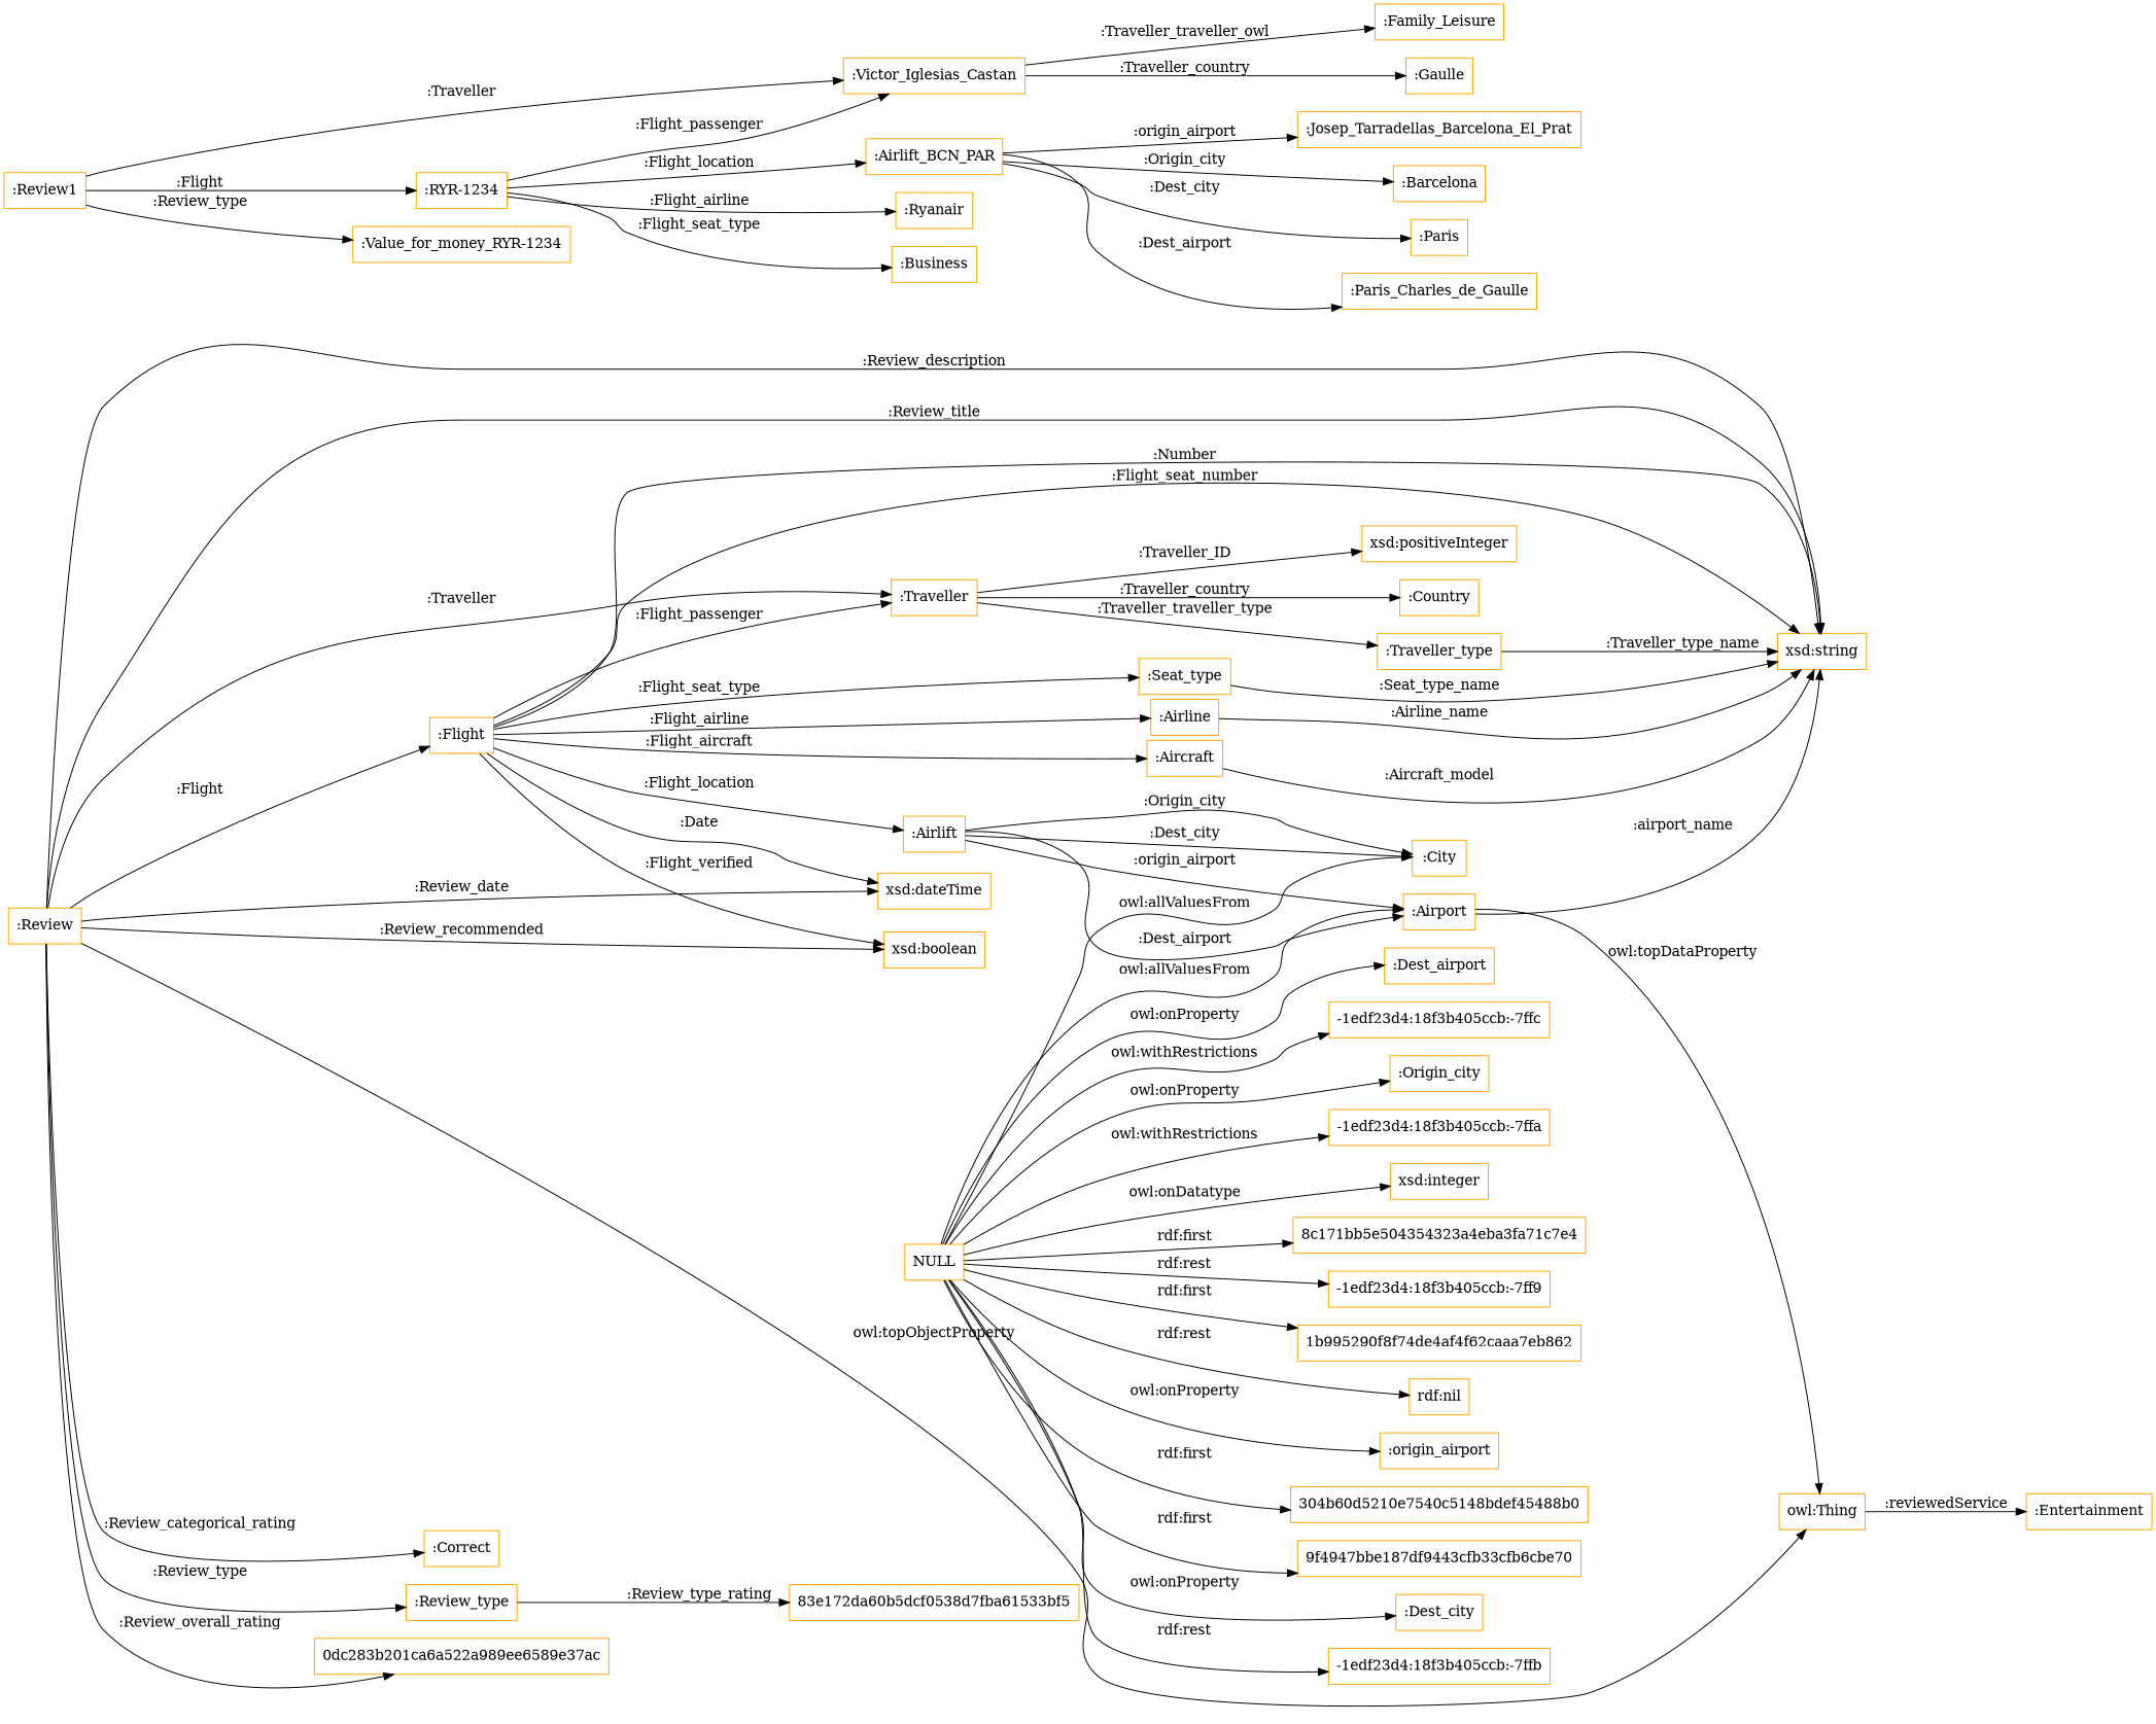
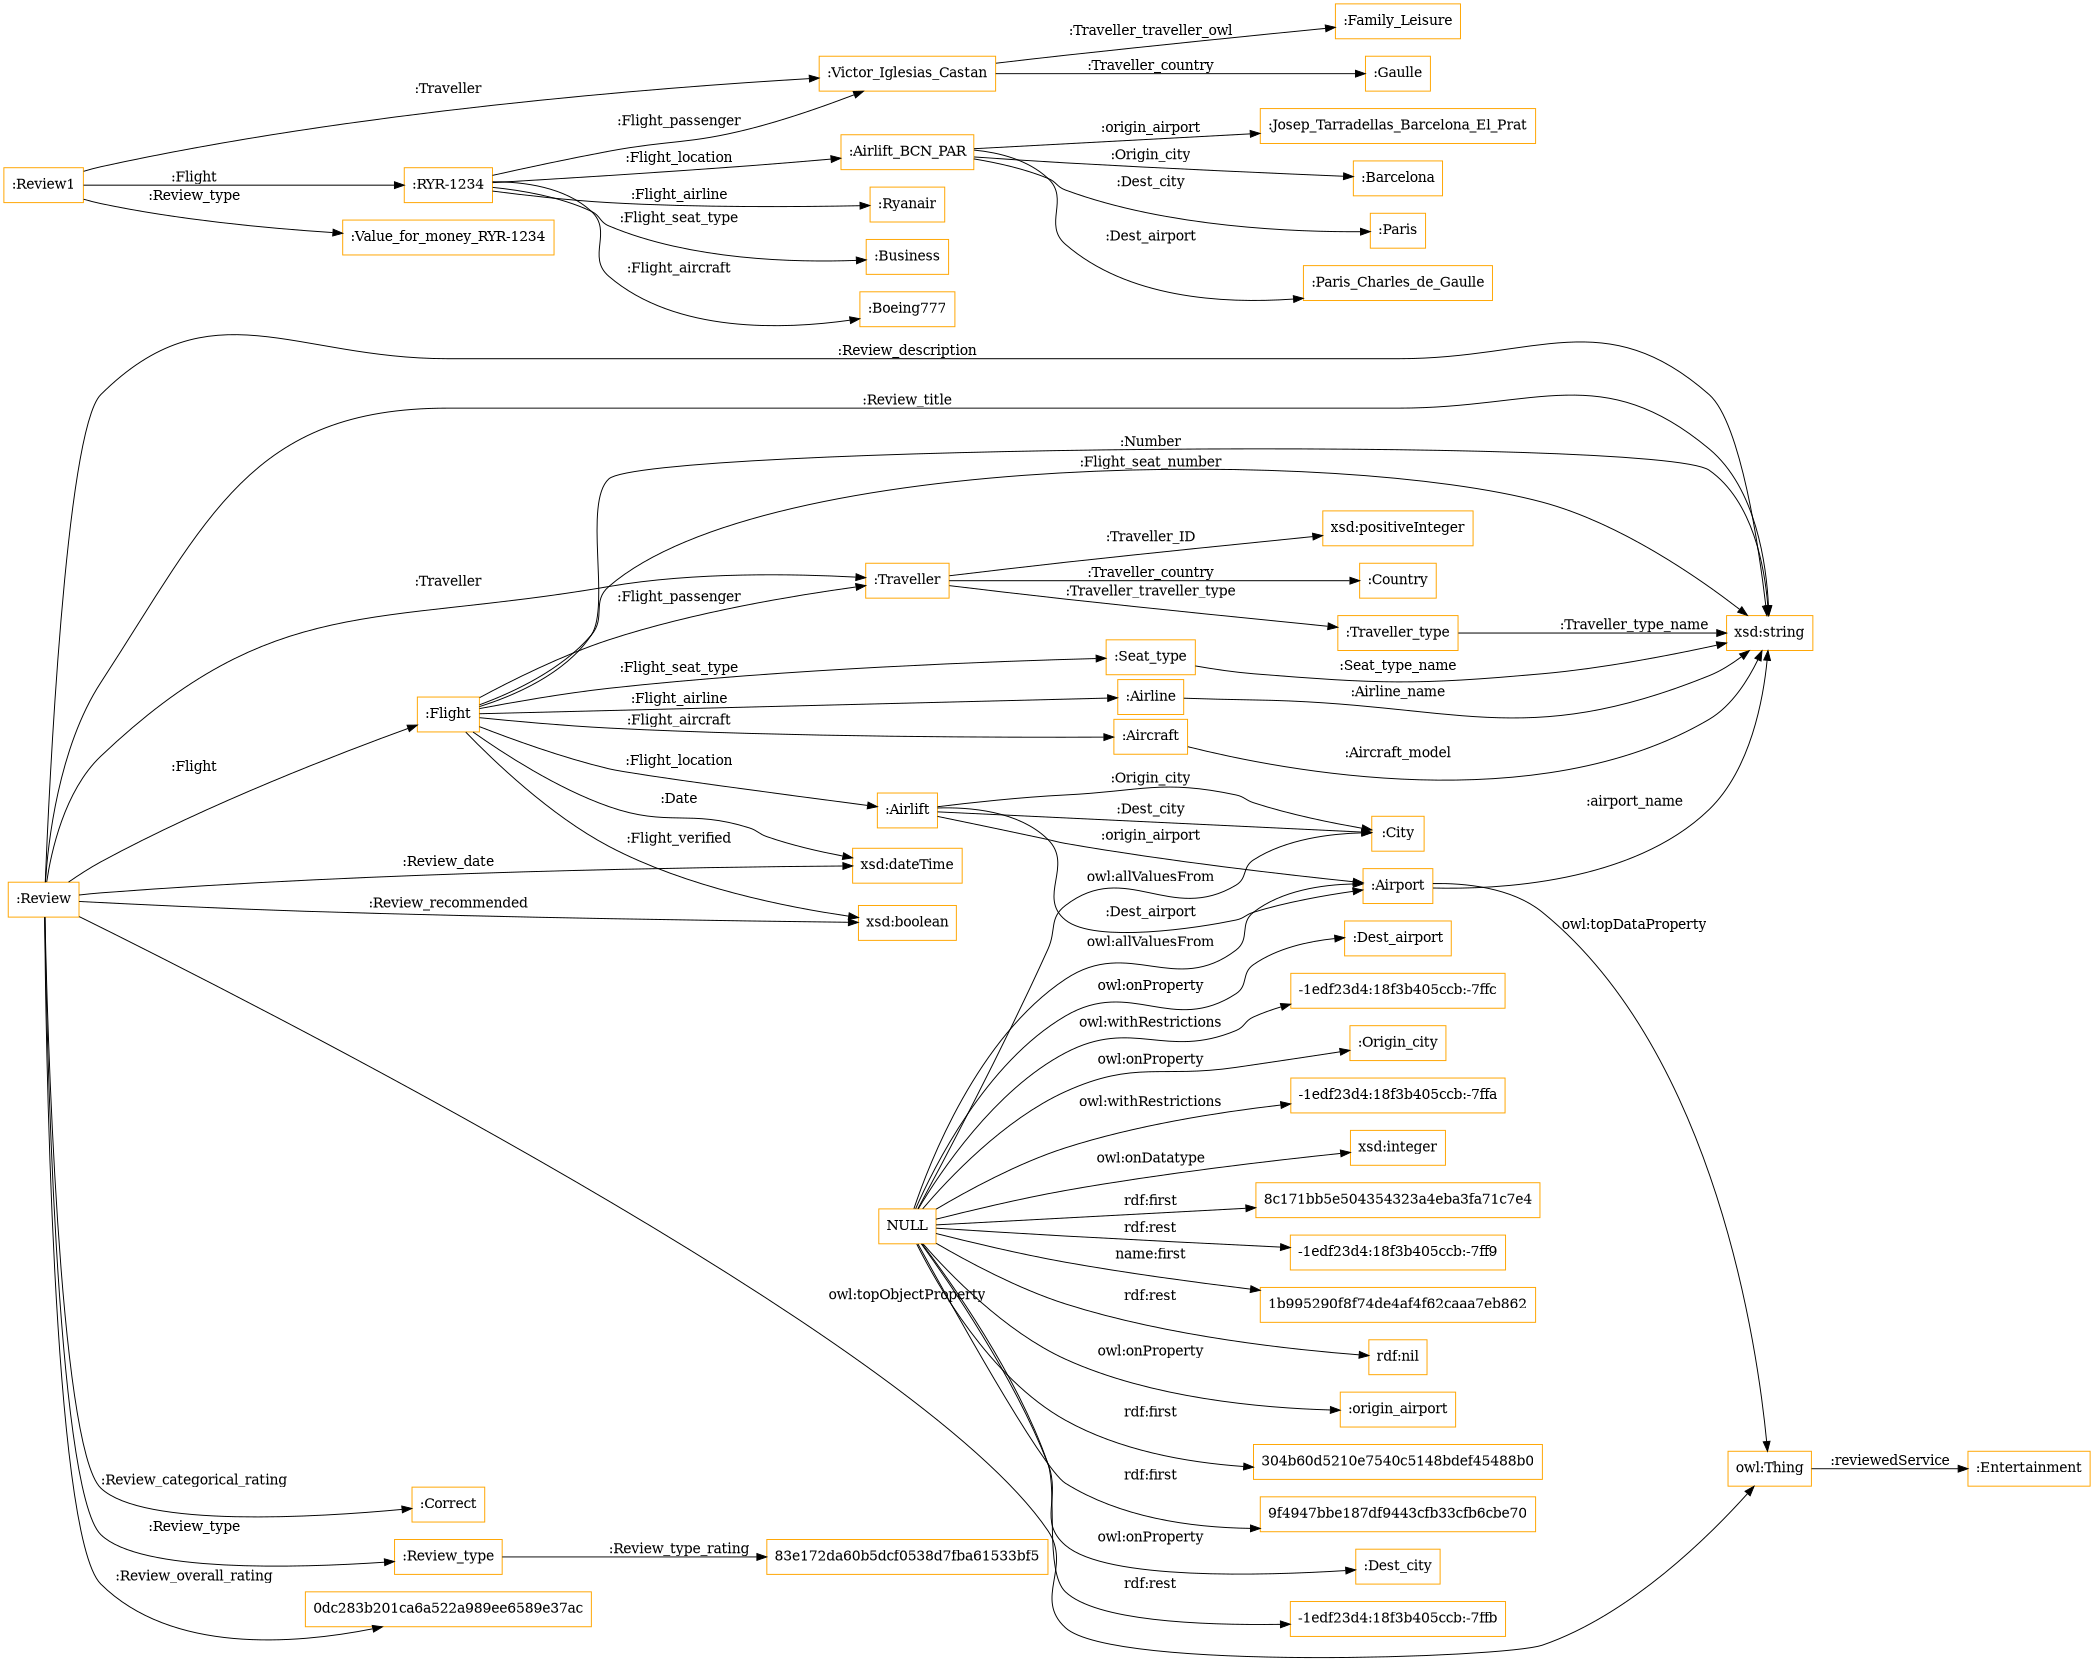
  digraph {
    rankdir=LR
    node [color=orange shape=rectangle]
    ":Aircraft"
    "xsd:string"
    ":Airport"
    "owl:Thing"
    ":Entertainment"
    ":Flight"
    ":Traveller"
    ":Airlift"
    ":Seat_type"
    ":Airline"
    "xsd:dateTime"
    "xsd:boolean"
    ":Traveller_type"
    ":Country"
    "xsd:positiveInteger"
    ":City"
    ":Review"
    ":Correct"
    ":Review_type"
    "0dc283b201ca6a522a989ee6589e37ac"
    "83e172da60b5dcf0538d7fba61533bf5"
    ":Review1"
    ":Victor_Iglesias_Castan"
    ":RYR-1234"
    ":Value_for_money_RYR-1234"
    ":Family_Leisure"
    n27 [label=":Gaulle"]
    ":Airlift_BCN_PAR"
    ":Ryanair"
    ":Business"
+   ":Boeing777"
    ":Josep_Tarradellas_Barcelona_El_Prat"
    ":Barcelona"
    ":Paris"
    ":Paris_Charles_de_Gaulle"
    NULL
    ":Dest_airport"
    "-1edf23d4:18f3b405ccb:-7ffc"
    ":Origin_city"
    "-1edf23d4:18f3b405ccb:-7ffa"
    "xsd:integer"
    "8c171bb5e504354323a4eba3fa71c7e4"
    "-1edf23d4:18f3b405ccb:-7ff9"
    "1b995290f8f74de4af4f62caaa7eb862"
    "rdf:nil"
    ":origin_airport"
    "304b60d5210e7540c5148bdef45488b0"
    "9f4947bbe187df9443cfb33cfb6cbe70"
    ":Dest_city"
    "-1edf23d4:18f3b405ccb:-7ffb"
    ":Aircraft" -> "xsd:string" [label=":Aircraft_model"]
    ":Airport" -> "xsd:string" [label=":airport_name"]
    ":Airport" -> "owl:Thing" [label="owl:topDataProperty"]
    "owl:Thing" -> ":Entertainment" [label=":reviewedService"]
    ":Flight" -> ":Aircraft" [label=":Flight_aircraft"]
    ":Flight" -> "xsd:string" [label=":Number"]
    ":Flight" -> "xsd:string" [label=":Flight_seat_number"]
    ":Flight" -> ":Traveller" [label=":Flight_passenger"]
    ":Flight" -> ":Airlift" [label=":Flight_location"]
    ":Flight" -> ":Seat_type" [label=":Flight_seat_type"]
    ":Flight" -> ":Airline" [label=":Flight_airline"]
    ":Flight" -> "xsd:dateTime" [label=":Date"]
    ":Flight" -> "xsd:boolean" [label=":Flight_verified"]
    ":Traveller" -> ":Traveller_type" [label=":Traveller_traveller_type"]
    ":Traveller" -> ":Country" [label=":Traveller_country"]
    ":Traveller" -> "xsd:positiveInteger" [label=":Traveller_ID"]
    ":Airlift" -> ":Airport" [label=":Dest_airport"]
    ":Airlift" -> ":Airport" [label=":origin_airport"]
    ":Airlift" -> ":City" [label=":Origin_city"]
    ":Airlift" -> ":City" [label=":Dest_city"]
    ":Seat_type" -> "xsd:string" [label=":Seat_type_name"]
    ":Airline" -> "xsd:string" [label=":Airline_name"]
    ":Traveller_type" -> "xsd:string" [label=":Traveller_type_name"]
    ":Review" -> "xsd:string" [label=":Review_description"]
    ":Review" -> "xsd:string" [label=":Review_title"]
    ":Review" -> "owl:Thing" [label="owl:topObjectProperty"]
    ":Review" -> ":Flight" [label=":Flight"]
    ":Review" -> ":Traveller" [label=":Traveller"]
    ":Review" -> "xsd:dateTime" [label=":Review_date"]
    ":Review" -> "xsd:boolean" [label=":Review_recommended"]
    ":Review" -> ":Correct" [label=":Review_categorical_rating"]
    ":Review" -> ":Review_type" [label=":Review_type"]
    ":Review" -> "0dc283b201ca6a522a989ee6589e37ac" [label=":Review_overall_rating"]
    ":Review_type" -> "83e172da60b5dcf0538d7fba61533bf5" [label=":Review_type_rating"]
    ":Review1" -> ":Victor_Iglesias_Castan" [label=":Traveller"]
    ":Review1" -> ":RYR-1234" [label=":Flight"]
    ":Review1" -> ":Value_for_money_RYR-1234" [label=":Review_type"]
    ":Victor_Iglesias_Castan" -> ":Family_Leisure" [label=":Traveller_traveller_owl"]
    ":Victor_Iglesias_Castan" -> n27 [label=":Traveller_country"]
    ":RYR-1234" -> ":Victor_Iglesias_Castan" [label=":Flight_passenger"]
    ":RYR-1234" -> ":Airlift_BCN_PAR" [label=":Flight_location"]
    ":RYR-1234" -> ":Ryanair" [label=":Flight_airline"]
    ":RYR-1234" -> ":Business" [label=":Flight_seat_type"]
+   ":RYR-1234" -> ":Boeing777" [label=":Flight_aircraft"]
    ":Airlift_BCN_PAR" -> ":Josep_Tarradellas_Barcelona_El_Prat" [label=":origin_airport"]
    ":Airlift_BCN_PAR" -> ":Barcelona" [label=":Origin_city"]
    ":Airlift_BCN_PAR" -> ":Paris" [label=":Dest_city"]
    ":Airlift_BCN_PAR" -> ":Paris_Charles_de_Gaulle" [label=":Dest_airport"]
    NULL -> ":Airport" [label="owl:allValuesFrom"]
    NULL -> ":City" [label="owl:allValuesFrom"]
    NULL -> ":Dest_airport" [label="owl:onProperty"]
    NULL -> "-1edf23d4:18f3b405ccb:-7ffc" [label="owl:withRestrictions"]
    NULL -> ":Origin_city" [label="owl:onProperty"]
    NULL -> "-1edf23d4:18f3b405ccb:-7ffa" [label="owl:withRestrictions"]
    NULL -> "xsd:integer" [label="owl:onDatatype"]
    NULL -> "8c171bb5e504354323a4eba3fa71c7e4" [label="rdf:first"]
    NULL -> "-1edf23d4:18f3b405ccb:-7ff9" [label="rdf:rest"]
-   NULL -> "1b995290f8f74de4af4f62caaa7eb862" [label="rdf:first"]
+   NULL -> "1b995290f8f74de4af4f62caaa7eb862" [label="name:first"]
    NULL -> "rdf:nil" [label="rdf:rest"]
    NULL -> ":origin_airport" [label="owl:onProperty"]
    NULL -> "304b60d5210e7540c5148bdef45488b0" [label="rdf:first"]
    NULL -> "9f4947bbe187df9443cfb33cfb6cbe70" [label="rdf:first"]
    NULL -> ":Dest_city" [label="owl:onProperty"]
    NULL -> "-1edf23d4:18f3b405ccb:-7ffb" [label="rdf:rest"]
  }
